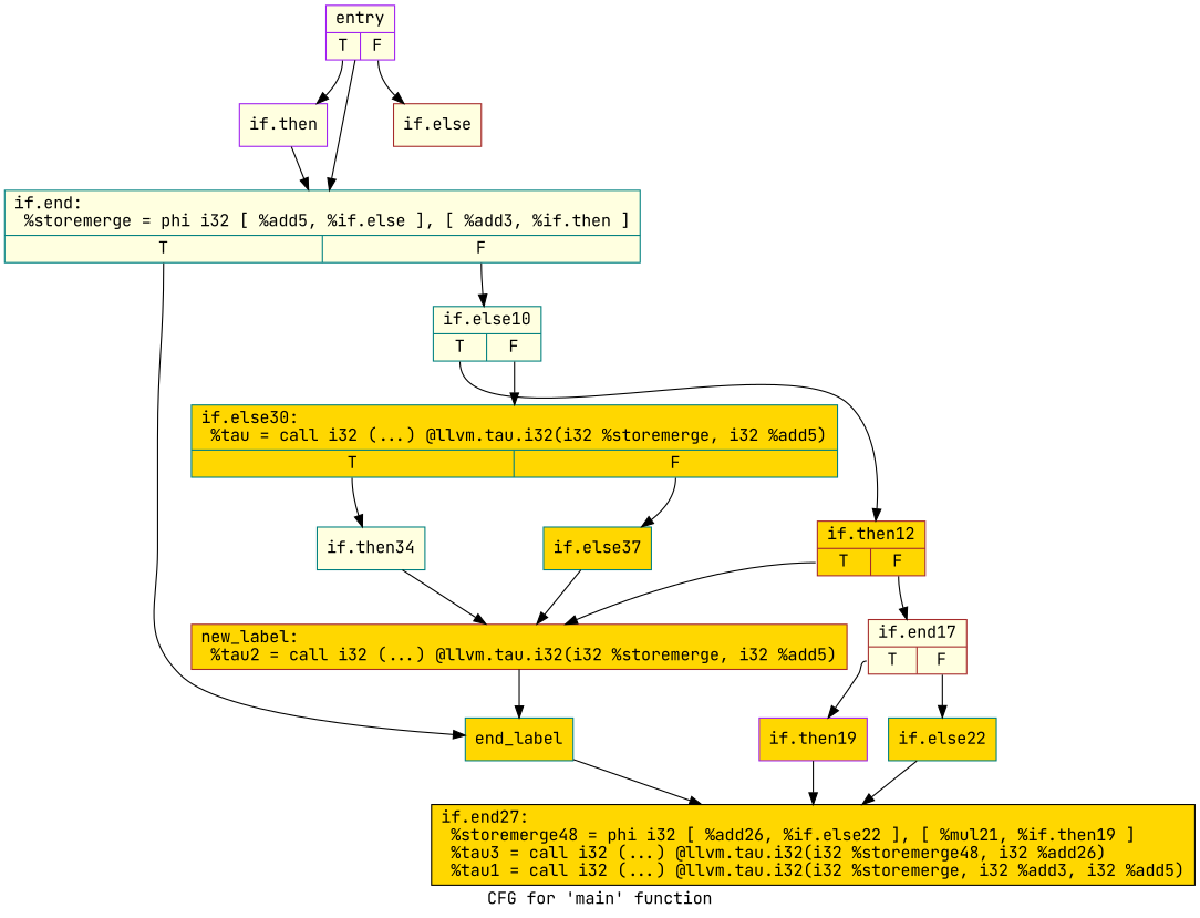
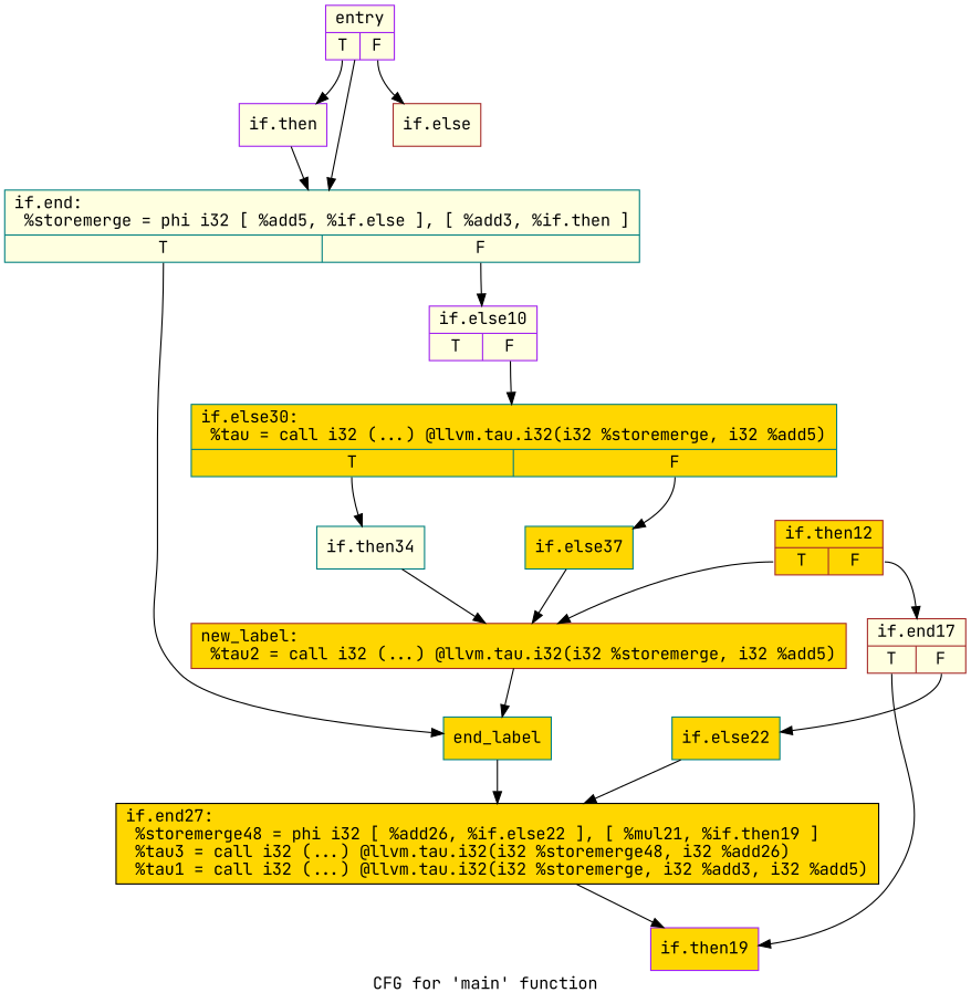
  digraph {
    fontname="JetBrains Mono"
    label="CFG for 'main' function"
    node [color=teal fillcolor=gold fontname="JetBrains Mono" shape=record style=filled]
    edge [fontname="JetBrains Mono"]
    n1 [color=purple fillcolor=lightyellow label="{entry|{<s0>T|<s1>F}}"]
    n2 [color=purple fillcolor=lightyellow label="{if.then}"]
    n3 [color=brown fillcolor=lightyellow label="{if.else}"]
    n4 [fillcolor=lightyellow label="{if.end: \l %storemerge = phi i32 [ %add5, %if.else ], [ %add3, %if.then ]|{<s0>T|<s1>F}}"]
    n5 [label="{end_label}"]
-   n6 [fillcolor=lightyellow label="{if.else10|{<s0>T|<s1>F}}"]
+   n6 [color=purple fillcolor=lightyellow label="{if.else10|{<s0>T|<s1>F}}"]
    n7 [color=black label="{if.end27: \l %storemerge48 = phi i32 [ %add26, %if.else22 ], [ %mul21, %if.then19 ] \l %tau3 = call i32 (...) @llvm.tau.i32(i32 %storemerge48, i32 %add26) \l %tau1 = call i32 (...) @llvm.tau.i32(i32 %storemerge, i32 %add3, i32 %add5)}"]
    n8 [color=brown label="{if.then12|{<s0>T|<s1>F}}"]
    n9 [label="{if.else30: \l %tau = call i32 (...) @llvm.tau.i32(i32 %storemerge, i32 %add5)|{<s0>T|<s1>F}}"]
    n10 [color=brown label="{new_label: \l %tau2 = call i32 (...) @llvm.tau.i32(i32 %storemerge, i32 %add5)}"]
    n11 [color=brown fillcolor=lightyellow label="{if.end17|{<s0>T|<s1>F}}"]
    n12 [fillcolor=lightyellow label="{if.then34}"]
    n13 [label="{if.else37}"]
    n14 [color=purple label="{if.then19}"]
    n15 [label="{if.else22}"]
    n1 -> n2 [tailport=s0]
    n1 -> n3 [tailport=s1]
    n1 -> n4
    n2 -> n4
    n4 -> n5 [tailport=s0]
    n4 -> n6 [tailport=s1]
    n5 -> n7
-   n6 -> n8 [tailport=s0]
    n6 -> n9 [tailport=s1]
    n8 -> n10 [tailport=s0]
    n8 -> n11 [tailport=s1]
    n9 -> n12 [tailport=s0]
    n9 -> n13 [tailport=s1]
    n10 -> n5
    n11 -> n14 [tailport=s0]
    n11 -> n15 [tailport=s1]
    n12 -> n10
    n13 -> n10
-   n14 -> n7
+   n7 -> n14
    n15 -> n7
  }
